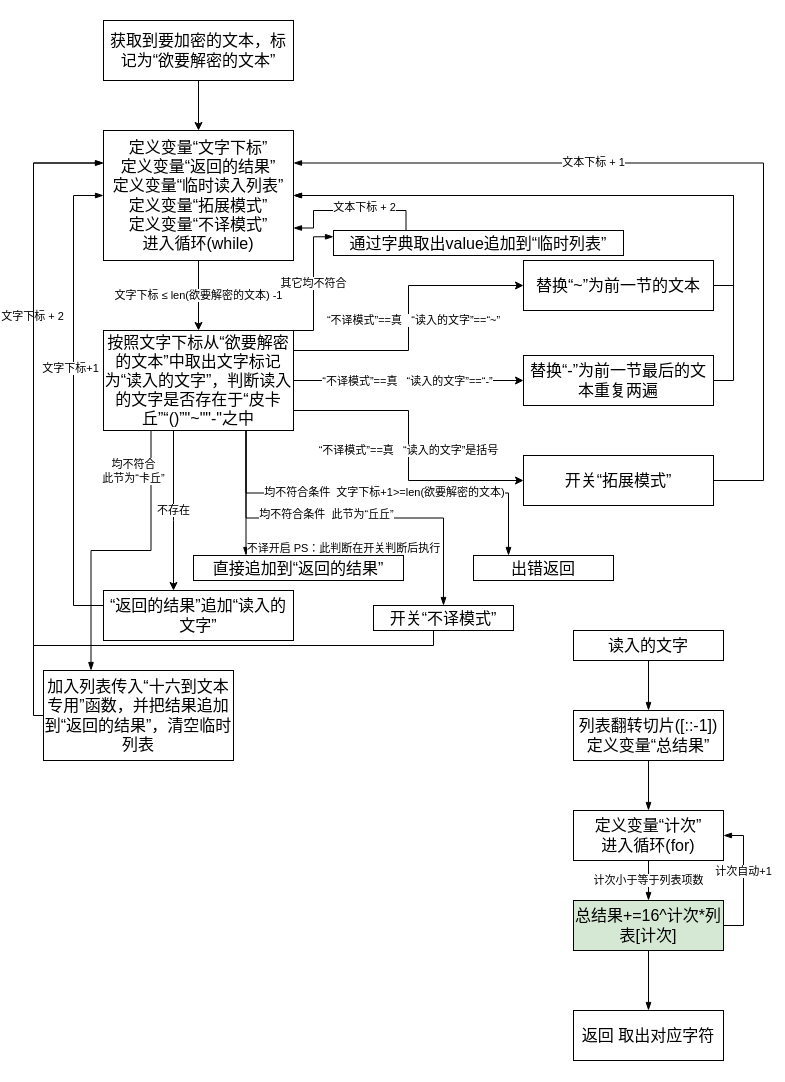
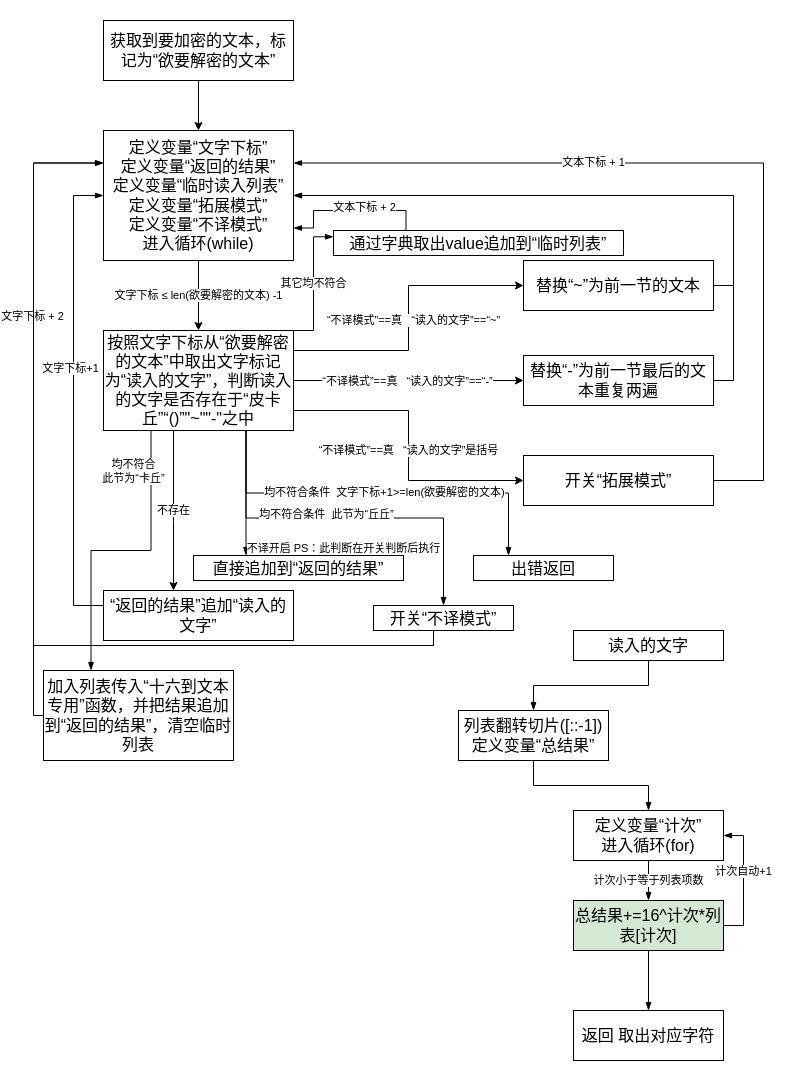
  <mxCell id="0" />
  <mxCell id="1" parent="0" />
  <mxCell id="2" style="edgeStyle=orthogonalEdgeStyle;rounded=0;orthogonalLoop=1;jettySize=auto;html=1;exitX=0.5;exitY=1;exitDx=0;exitDy=0;entryX=0.5;entryY=0;entryDx=0;entryDy=0;" edge="1" parent="1" source="3" target="5"><mxGeometry relative="1" as="geometry" /></mxCell>
  <mxCell id="3" value="&lt;font style=&quot;font-size: 16px&quot;&gt;获取到要加密的文本，标记为“欲要解密的文本”&lt;/font&gt;" style="rounded=0;whiteSpace=wrap;html=1;" vertex="1" parent="1"><mxGeometry x="90" y="20" width="190" height="60" as="geometry" /></mxCell>
  <mxCell id="4" value="文字下标 ≤ len(欲要解密的文本) -1" style="edgeStyle=orthogonalEdgeStyle;rounded=0;orthogonalLoop=1;jettySize=auto;html=1;" edge="1" parent="1" source="5" target="20"><mxGeometry relative="1" as="geometry"><Array as="points"><mxPoint x="185" y="300" /><mxPoint x="185" y="300" /></Array></mxGeometry></mxCell>
  <mxCell id="5" value="&lt;font style=&quot;font-size: 16px&quot;&gt;定义变量“文字下标”&lt;br&gt;定义变量“返回的结果”&lt;br&gt;定义变量“临时读入列表”&lt;br&gt;定义变量“拓展模式”&lt;br&gt;定义变量“不译模式”&lt;br&gt;进入循环(while)&lt;br&gt;&lt;/font&gt;" style="rounded=0;whiteSpace=wrap;html=1;" vertex="1" parent="1"><mxGeometry x="90" y="130" width="190" height="130" as="geometry" /></mxCell>
  <mxCell id="6" value="不存在" style="edgeStyle=orthogonalEdgeStyle;rounded=0;orthogonalLoop=1;jettySize=auto;html=1;" edge="1" parent="1" source="20" target="23"><mxGeometry relative="1" as="geometry"><Array as="points"><mxPoint x="160" y="520" /><mxPoint x="160" y="520" /></Array></mxGeometry></mxCell>
  <mxCell id="7" style="edgeStyle=orthogonalEdgeStyle;rounded=0;orthogonalLoop=1;jettySize=auto;html=1;exitX=1;exitY=0.5;exitDx=0;exitDy=0;" edge="1" parent="1" source="20" target="27"><mxGeometry relative="1" as="geometry" /></mxCell>
  <mxCell id="8" value="“不译模式”==真&amp;nbsp; &amp;nbsp;“读入的文字”==“-”" style="edgeLabel;html=1;align=center;verticalAlign=middle;resizable=0;points=[];" vertex="1" connectable="0" parent="7"><mxGeometry x="-0.167" y="1" relative="1" as="geometry"><mxPoint x="17" y="1" as="offset" /></mxGeometry></mxCell>
  <mxCell id="9" value="&lt;span style=&quot;color: rgb(0 , 0 , 0) ; font-family: &amp;#34;helvetica&amp;#34; ; font-size: 11px ; font-style: normal ; font-weight: 400 ; letter-spacing: normal ; text-align: center ; text-indent: 0px ; text-transform: none ; word-spacing: 0px ; background-color: rgb(255 , 255 , 255) ; display: inline ; float: none&quot;&gt;“不译模式”==真&amp;nbsp; &amp;nbsp;“读入的文字”==“~”&lt;/span&gt;" style="edgeStyle=orthogonalEdgeStyle;rounded=0;orthogonalLoop=1;jettySize=auto;html=1;exitX=1;exitY=0.75;exitDx=0;exitDy=0;entryX=0;entryY=0.5;entryDx=0;entryDy=0;" edge="1" parent="1" source="20" target="25"><mxGeometry x="0.143" y="-5" relative="1" as="geometry"><Array as="points"><mxPoint x="280" y="350" /><mxPoint x="395" y="350" /><mxPoint x="395" y="285" /></Array><mxPoint as="offset" /></mxGeometry></mxCell>
  <mxCell id="10" value="&lt;span style=&quot;color: rgb(0 , 0 , 0) ; font-family: &amp;#34;helvetica&amp;#34; ; font-size: 11px ; font-style: normal ; font-weight: 400 ; letter-spacing: normal ; text-align: center ; text-indent: 0px ; text-transform: none ; word-spacing: 0px ; background-color: rgb(255 , 255 , 255) ; display: inline ; float: none&quot;&gt;“不译模式”==真&amp;nbsp; &amp;nbsp;“读入的文字”是括号&lt;/span&gt;" style="edgeStyle=orthogonalEdgeStyle;rounded=0;orthogonalLoop=1;jettySize=auto;html=1;exitX=1;exitY=0.25;exitDx=0;exitDy=0;entryX=0;entryY=0.5;entryDx=0;entryDy=0;" edge="1" parent="1" source="20" target="30"><mxGeometry x="0.183" relative="1" as="geometry"><Array as="points"><mxPoint x="280" y="410" /><mxPoint x="395" y="410" /><mxPoint x="395" y="480" /></Array><mxPoint as="offset" /></mxGeometry></mxCell>
  <mxCell id="11" style="edgeStyle=orthogonalEdgeStyle;rounded=0;orthogonalLoop=1;jettySize=auto;html=1;exitX=0.75;exitY=1;exitDx=0;exitDy=0;entryX=0.25;entryY=0;entryDx=0;entryDy=0;endArrow=blockThin;endFill=1;" edge="1" parent="1" source="20" target="31"><mxGeometry relative="1" as="geometry" /></mxCell>
  <mxCell id="12" value="均不符合条件&amp;nbsp; 文字下标+1&amp;gt;=len(欲要解密的文本)" style="edgeLabel;html=1;align=center;verticalAlign=middle;resizable=0;points=[];" vertex="1" connectable="0" parent="11"><mxGeometry x="-0.083" y="2" relative="1" as="geometry"><mxPoint x="22" y="1" as="offset" /></mxGeometry></mxCell>
  <mxCell id="13" style="edgeStyle=orthogonalEdgeStyle;rounded=0;orthogonalLoop=1;jettySize=auto;html=1;exitX=0.75;exitY=1;exitDx=0;exitDy=0;entryX=0.5;entryY=0;entryDx=0;entryDy=0;endArrow=blockThin;endFill=1;" edge="1" parent="1" source="20" target="34"><mxGeometry relative="1" as="geometry" /></mxCell>
  <mxCell id="14" value="均不符合条件&amp;nbsp; 此节为“丘丘”" style="edgeLabel;html=1;align=center;verticalAlign=middle;resizable=0;points=[];" vertex="1" connectable="0" parent="13"><mxGeometry x="-0.108" y="4" relative="1" as="geometry"><mxPoint x="1" as="offset" /></mxGeometry></mxCell>
  <mxCell id="15" style="edgeStyle=orthogonalEdgeStyle;rounded=0;orthogonalLoop=1;jettySize=auto;html=1;exitX=0.75;exitY=1;exitDx=0;exitDy=0;entryX=0.25;entryY=0;entryDx=0;entryDy=0;endArrow=blockThin;endFill=1;" edge="1" parent="1" source="20" target="35"><mxGeometry relative="1" as="geometry" /></mxCell>
  <mxCell id="16" value="不译开启 PS：此判断在开关判断后执行" style="edgeLabel;html=1;align=center;verticalAlign=middle;resizable=0;points=[];" vertex="1" connectable="0" parent="15"><mxGeometry x="0.648" y="4" relative="1" as="geometry"><mxPoint x="93.5" y="14" as="offset" /></mxGeometry></mxCell>
  <mxCell id="17" style="edgeStyle=orthogonalEdgeStyle;rounded=0;orthogonalLoop=1;jettySize=auto;html=1;exitX=0.25;exitY=1;exitDx=0;exitDy=0;entryX=0.25;entryY=0;entryDx=0;entryDy=0;endArrow=blockThin;endFill=1;" edge="1" parent="1" source="20" target="37"><mxGeometry relative="1" as="geometry" /></mxCell>
  <mxCell id="18" value="均不符合&lt;br&gt;此节为“卡丘”" style="edgeLabel;html=1;align=center;verticalAlign=middle;resizable=0;points=[];" vertex="1" connectable="0" parent="17"><mxGeometry x="-0.733" y="-1" relative="1" as="geometry"><mxPoint x="-16.5" as="offset" /></mxGeometry></mxCell>
  <mxCell id="19" value="其它均不符合" style="edgeStyle=orthogonalEdgeStyle;rounded=0;orthogonalLoop=1;jettySize=auto;html=1;exitX=1;exitY=0;exitDx=0;exitDy=0;entryX=0;entryY=0.25;entryDx=0;entryDy=0;endArrow=blockThin;endFill=1;" edge="1" parent="1" source="20" target="40"><mxGeometry relative="1" as="geometry"><Array as="points"><mxPoint x="300" y="330" /><mxPoint x="300" y="236" /></Array></mxGeometry></mxCell>
  <mxCell id="20" value="&lt;font style=&quot;font-size: 16px&quot;&gt;按照文字下标从“欲要解密的文本”中取出文字标记为“读入的文字”，判断读入的文字是否存在于“皮卡丘”“()”&quot;~&quot;&quot;-&quot;之中&lt;br&gt;&lt;/font&gt;" style="rounded=0;whiteSpace=wrap;html=1;" vertex="1" parent="1"><mxGeometry x="90" y="330" width="190" height="100" as="geometry" /></mxCell>
  <mxCell id="21" style="edgeStyle=orthogonalEdgeStyle;rounded=0;orthogonalLoop=1;jettySize=auto;html=1;exitX=0;exitY=0.5;exitDx=0;exitDy=0;entryX=0;entryY=0.5;entryDx=0;entryDy=0;endArrow=blockThin;endFill=1;" edge="1" parent="1" source="23" target="5"><mxGeometry relative="1" as="geometry"><Array as="points"><mxPoint x="60" y="605" /><mxPoint x="60" y="195" /></Array></mxGeometry></mxCell>
  <mxCell id="22" value="文字下标+1" style="edgeLabel;html=1;align=center;verticalAlign=middle;resizable=0;points=[];" vertex="1" connectable="0" parent="21"><mxGeometry x="0.16" y="4" relative="1" as="geometry"><mxPoint as="offset" /></mxGeometry></mxCell>
  <mxCell id="23" value="&lt;font style=&quot;font-size: 16px&quot;&gt;“返回的结果”追加“读入的文字”&lt;br&gt;&lt;/font&gt;" style="rounded=0;whiteSpace=wrap;html=1;" vertex="1" parent="1"><mxGeometry x="90" y="590" width="190" height="50" as="geometry" /></mxCell>
  <mxCell id="24" style="edgeStyle=orthogonalEdgeStyle;rounded=0;orthogonalLoop=1;jettySize=auto;html=1;exitX=1;exitY=0.5;exitDx=0;exitDy=0;entryX=1;entryY=0.5;entryDx=0;entryDy=0;endArrow=blockThin;endFill=1;" edge="1" parent="1" source="25" target="5"><mxGeometry relative="1" as="geometry" /></mxCell>
  <mxCell id="25" value="&lt;font style=&quot;font-size: 16px&quot;&gt;替换“~”为前一节的文本&lt;br&gt;&lt;/font&gt;" style="rounded=0;whiteSpace=wrap;html=1;" vertex="1" parent="1"><mxGeometry x="510" y="260" width="190" height="50" as="geometry" /></mxCell>
  <mxCell id="26" style="edgeStyle=orthogonalEdgeStyle;rounded=0;orthogonalLoop=1;jettySize=auto;html=1;exitX=1;exitY=0.5;exitDx=0;exitDy=0;entryX=1;entryY=0.5;entryDx=0;entryDy=0;endArrow=blockThin;endFill=1;" edge="1" parent="1" source="27" target="5"><mxGeometry relative="1" as="geometry" /></mxCell>
  <mxCell id="27" value="&lt;font style=&quot;font-size: 16px&quot;&gt;替换“-”为前一节最后的文本重复两遍&lt;br&gt;&lt;/font&gt;" style="rounded=0;whiteSpace=wrap;html=1;" vertex="1" parent="1"><mxGeometry x="510" y="355" width="190" height="50" as="geometry" /></mxCell>
  <mxCell id="28" style="edgeStyle=orthogonalEdgeStyle;rounded=0;orthogonalLoop=1;jettySize=auto;html=1;exitX=1;exitY=0.5;exitDx=0;exitDy=0;entryX=1;entryY=0.25;entryDx=0;entryDy=0;endArrow=blockThin;endFill=1;" edge="1" parent="1" source="30" target="5"><mxGeometry relative="1" as="geometry"><Array as="points"><mxPoint x="750" y="480" /><mxPoint x="750" y="163" /></Array></mxGeometry></mxCell>
  <mxCell id="29" value="文本下标 + 1" style="edgeLabel;html=1;align=center;verticalAlign=middle;resizable=0;points=[];" vertex="1" connectable="0" parent="28"><mxGeometry x="0.286" y="-1" relative="1" as="geometry"><mxPoint x="1" as="offset" /></mxGeometry></mxCell>
  <mxCell id="30" value="&lt;font style=&quot;font-size: 16px&quot;&gt;开关“拓展模式”&lt;br&gt;&lt;/font&gt;" style="rounded=0;whiteSpace=wrap;html=1;" vertex="1" parent="1"><mxGeometry x="510" y="455" width="190" height="50" as="geometry" /></mxCell>
  <mxCell id="31" value="&lt;font style=&quot;font-size: 16px&quot;&gt;出错返回&lt;br&gt;&lt;/font&gt;" style="rounded=0;whiteSpace=wrap;html=1;" vertex="1" parent="1"><mxGeometry x="460" y="555" width="140" height="25" as="geometry" /></mxCell>
  <mxCell id="32" style="edgeStyle=orthogonalEdgeStyle;rounded=0;orthogonalLoop=1;jettySize=auto;html=1;exitX=0.5;exitY=1;exitDx=0;exitDy=0;entryX=0;entryY=0.25;entryDx=0;entryDy=0;endArrow=blockThin;endFill=1;" edge="1" parent="1" source="34" target="5"><mxGeometry relative="1" as="geometry"><Array as="points"><mxPoint x="420" y="645" /><mxPoint x="20" y="645" /><mxPoint x="20" y="163" /></Array></mxGeometry></mxCell>
  <mxCell id="33" value="文字下标 + 2" style="edgeLabel;html=1;align=center;verticalAlign=middle;resizable=0;points=[];" vertex="1" connectable="0" parent="32"><mxGeometry x="0.544" y="2" relative="1" as="geometry"><mxPoint as="offset" /></mxGeometry></mxCell>
  <mxCell id="34" value="&lt;font style=&quot;font-size: 16px&quot;&gt;开关“不译模式”&lt;br&gt;&lt;/font&gt;" style="rounded=0;whiteSpace=wrap;html=1;" vertex="1" parent="1"><mxGeometry x="360" y="605" width="140" height="25" as="geometry" /></mxCell>
  <mxCell id="35" value="&lt;font style=&quot;font-size: 16px&quot;&gt;直接追加到“返回的结果”&lt;br&gt;&lt;/font&gt;" style="rounded=0;whiteSpace=wrap;html=1;" vertex="1" parent="1"><mxGeometry x="180" y="555" width="210" height="25" as="geometry" /></mxCell>
  <mxCell id="36" style="edgeStyle=orthogonalEdgeStyle;rounded=0;orthogonalLoop=1;jettySize=auto;html=1;exitX=0;exitY=0.5;exitDx=0;exitDy=0;entryX=0;entryY=0.25;entryDx=0;entryDy=0;endArrow=blockThin;endFill=1;" edge="1" parent="1" source="37" target="5"><mxGeometry relative="1" as="geometry"><Array as="points"><mxPoint x="20" y="715" /><mxPoint x="20" y="163" /></Array></mxGeometry></mxCell>
  <mxCell id="37" value="&lt;font style=&quot;font-size: 16px&quot;&gt;加入列表传入“十六到文本专用”函数，并把结果追加到“返回的结果”，清空临时列表&lt;br&gt;&lt;/font&gt;" style="rounded=0;whiteSpace=wrap;html=1;" vertex="1" parent="1"><mxGeometry x="30" y="670" width="190" height="90" as="geometry" /></mxCell>
  <mxCell id="38" style="edgeStyle=orthogonalEdgeStyle;rounded=0;orthogonalLoop=1;jettySize=auto;html=1;exitX=0.25;exitY=0;exitDx=0;exitDy=0;entryX=1;entryY=0.75;entryDx=0;entryDy=0;endArrow=blockThin;endFill=1;" edge="1" parent="1" source="40" target="5"><mxGeometry relative="1" as="geometry" /></mxCell>
  <mxCell id="39" value="文本下标 + 2" style="edgeLabel;html=1;align=center;verticalAlign=middle;resizable=0;points=[];" vertex="1" connectable="0" parent="38"><mxGeometry x="0.153" y="-4" relative="1" as="geometry"><mxPoint x="23.5" as="offset" /></mxGeometry></mxCell>
  <mxCell id="40" value="&lt;font style=&quot;font-size: 16px&quot;&gt;通过字典取出value追加到“临时列表”&lt;br&gt;&lt;/font&gt;" style="rounded=0;whiteSpace=wrap;html=1;" vertex="1" parent="1"><mxGeometry x="320" y="230" width="290" height="25" as="geometry" /></mxCell>
  <mxCell id="41" value="" style="edgeStyle=orthogonalEdgeStyle;rounded=0;orthogonalLoop=1;jettySize=auto;html=1;endArrow=blockThin;endFill=1;" edge="1" parent="1" source="42" target="44"><mxGeometry relative="1" as="geometry" /></mxCell>
  <mxCell id="42" value="&lt;span style=&quot;font-size: 16px&quot;&gt;读入的文字&lt;/span&gt;" style="rounded=0;whiteSpace=wrap;html=1;" vertex="1" parent="1"><mxGeometry x="560" y="630" width="150" height="30" as="geometry" /></mxCell>
  <mxCell id="43" value="" style="edgeStyle=orthogonalEdgeStyle;rounded=0;orthogonalLoop=1;jettySize=auto;html=1;endArrow=blockThin;endFill=1;" edge="1" parent="1" source="44" target="46"><mxGeometry relative="1" as="geometry" /></mxCell>
- <mxCell id="44" value="&lt;span style=&quot;font-size: 16px&quot;&gt;列表翻转切片([::-1])&lt;br&gt;定义变量“总结果”&lt;br&gt;&lt;/span&gt;" style="rounded=0;whiteSpace=wrap;html=1;" vertex="1" parent="1"><mxGeometry x="560" y="710" width="150" height="50" as="geometry" /></mxCell>
+ <mxCell id="44" value="&lt;span style=&quot;font-size: 16px&quot;&gt;列表翻转切片([::-1])&lt;br&gt;定义变量“总结果”&lt;br&gt;&lt;/span&gt;" style="rounded=0;whiteSpace=wrap;html=1;" vertex="1" parent="1"><mxGeometry x="445" y="710" width="150" height="50" as="geometry" /></mxCell>
  <mxCell id="45" value="计次小于等于列表项数" style="edgeStyle=orthogonalEdgeStyle;rounded=0;orthogonalLoop=1;jettySize=auto;html=1;endArrow=blockThin;endFill=1;" edge="1" parent="1" source="46" target="50"><mxGeometry relative="1" as="geometry" /></mxCell>
  <mxCell id="46" value="&lt;span style=&quot;font-size: 16px&quot;&gt;定义变量“计次”&lt;br&gt;进入循环(for)&lt;br&gt;&lt;/span&gt;" style="rounded=0;whiteSpace=wrap;html=1;" vertex="1" parent="1"><mxGeometry x="560" y="810" width="150" height="50" as="geometry" /></mxCell>
  <mxCell id="47" value="" style="edgeStyle=orthogonalEdgeStyle;rounded=0;orthogonalLoop=1;jettySize=auto;html=1;endArrow=blockThin;endFill=1;" edge="1" parent="1" source="50" target="51"><mxGeometry relative="1" as="geometry" /></mxCell>
  <mxCell id="48" style="edgeStyle=orthogonalEdgeStyle;rounded=0;orthogonalLoop=1;jettySize=auto;html=1;exitX=1;exitY=0.5;exitDx=0;exitDy=0;entryX=1;entryY=0.5;entryDx=0;entryDy=0;endArrow=blockThin;endFill=1;" edge="1" parent="1" source="50" target="46"><mxGeometry relative="1" as="geometry" /></mxCell>
  <mxCell id="49" value="计次自动+1" style="edgeLabel;html=1;align=center;verticalAlign=middle;resizable=0;points=[];" vertex="1" connectable="0" parent="48"><mxGeometry x="0.154" y="1" relative="1" as="geometry"><mxPoint as="offset" /></mxGeometry></mxCell>
  <mxCell id="50" value="&lt;span style=&quot;font-size: 16px&quot;&gt;总结果+=16^计次*列表[计次]&lt;br&gt;&lt;/span&gt;" style="rounded=0;whiteSpace=wrap;html=1;fillColor=#d5e8d4;" vertex="1" parent="1"><mxGeometry x="560" y="900" width="150" height="50" as="geometry" /></mxCell>
  <mxCell id="51" value="&lt;span style=&quot;font-size: 16px&quot;&gt;返回 取出对应字符&lt;br&gt;&lt;/span&gt;" style="rounded=0;whiteSpace=wrap;html=1;" vertex="1" parent="1"><mxGeometry x="560" y="1010" width="150" height="50" as="geometry" /></mxCell>
